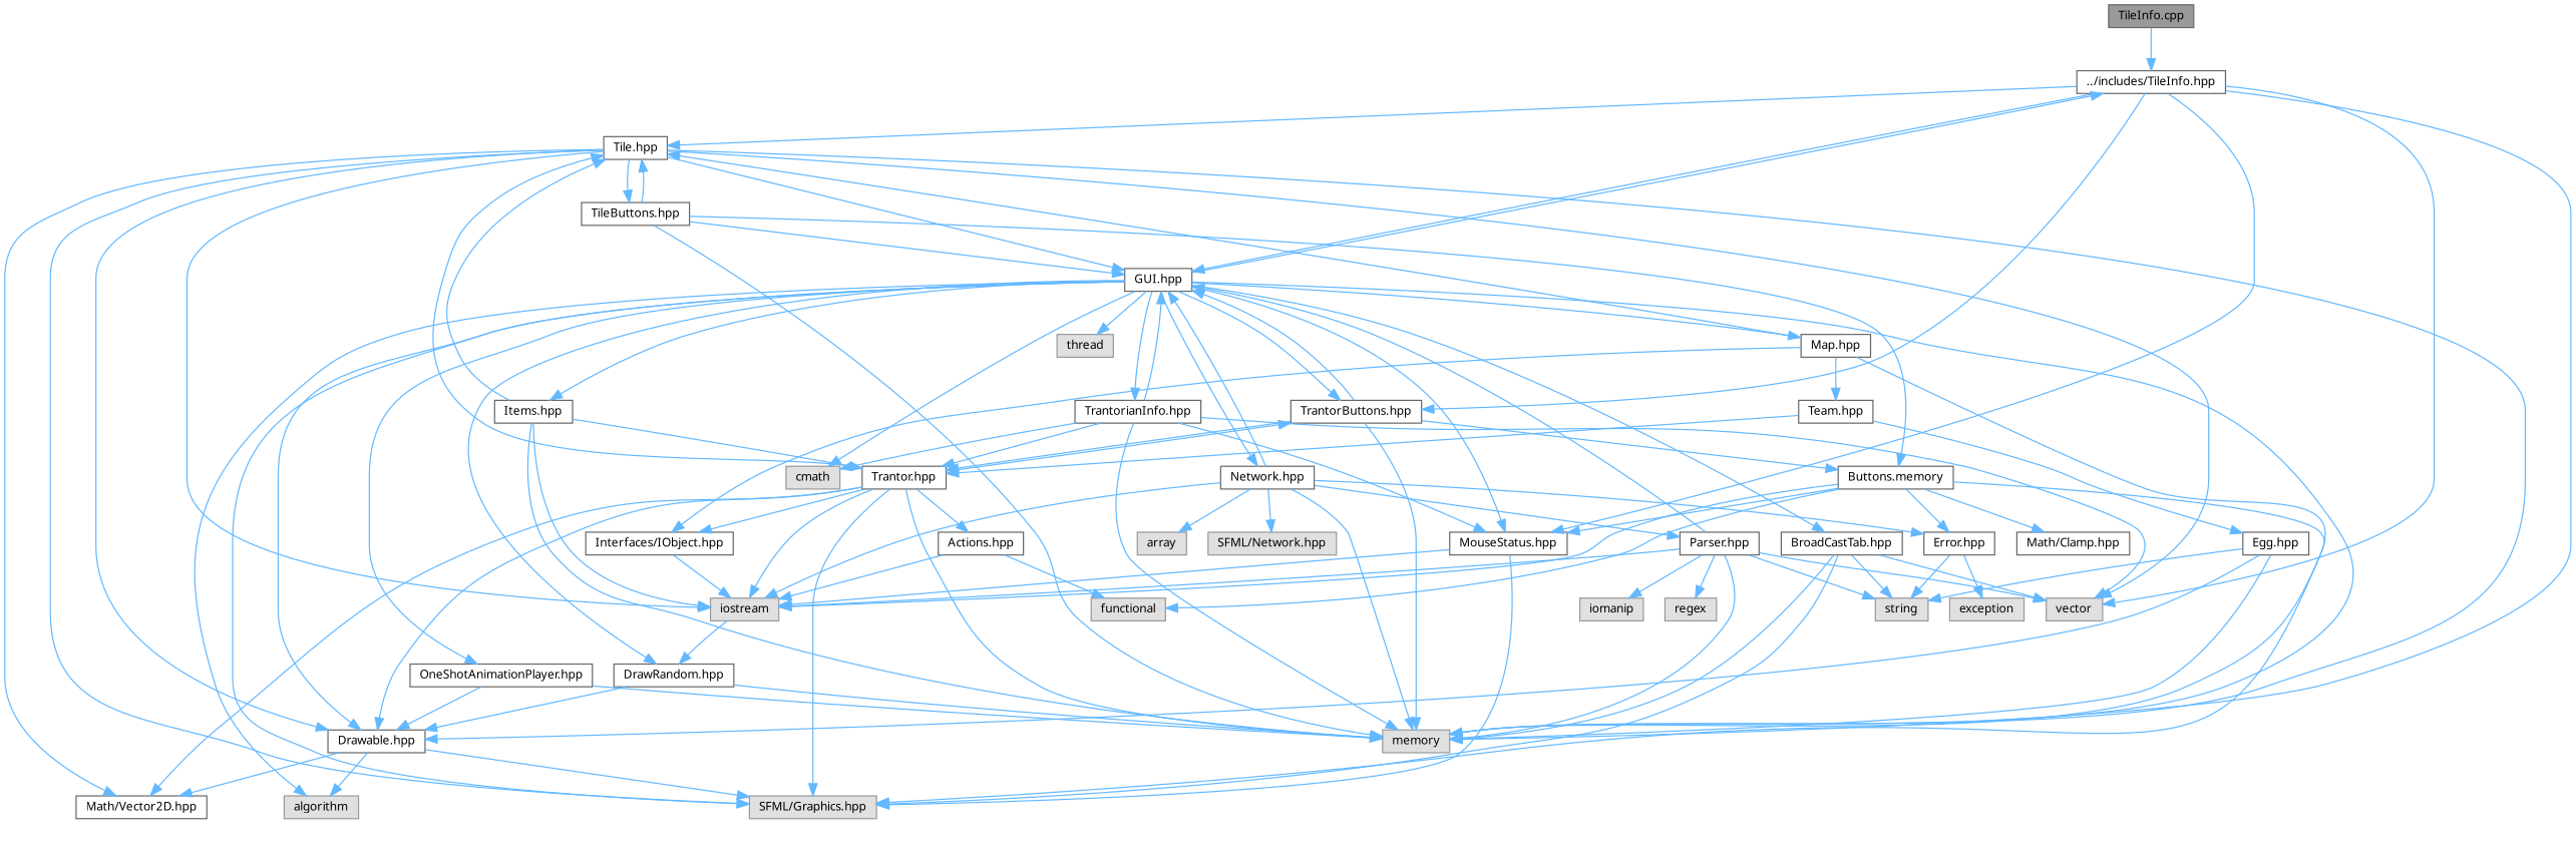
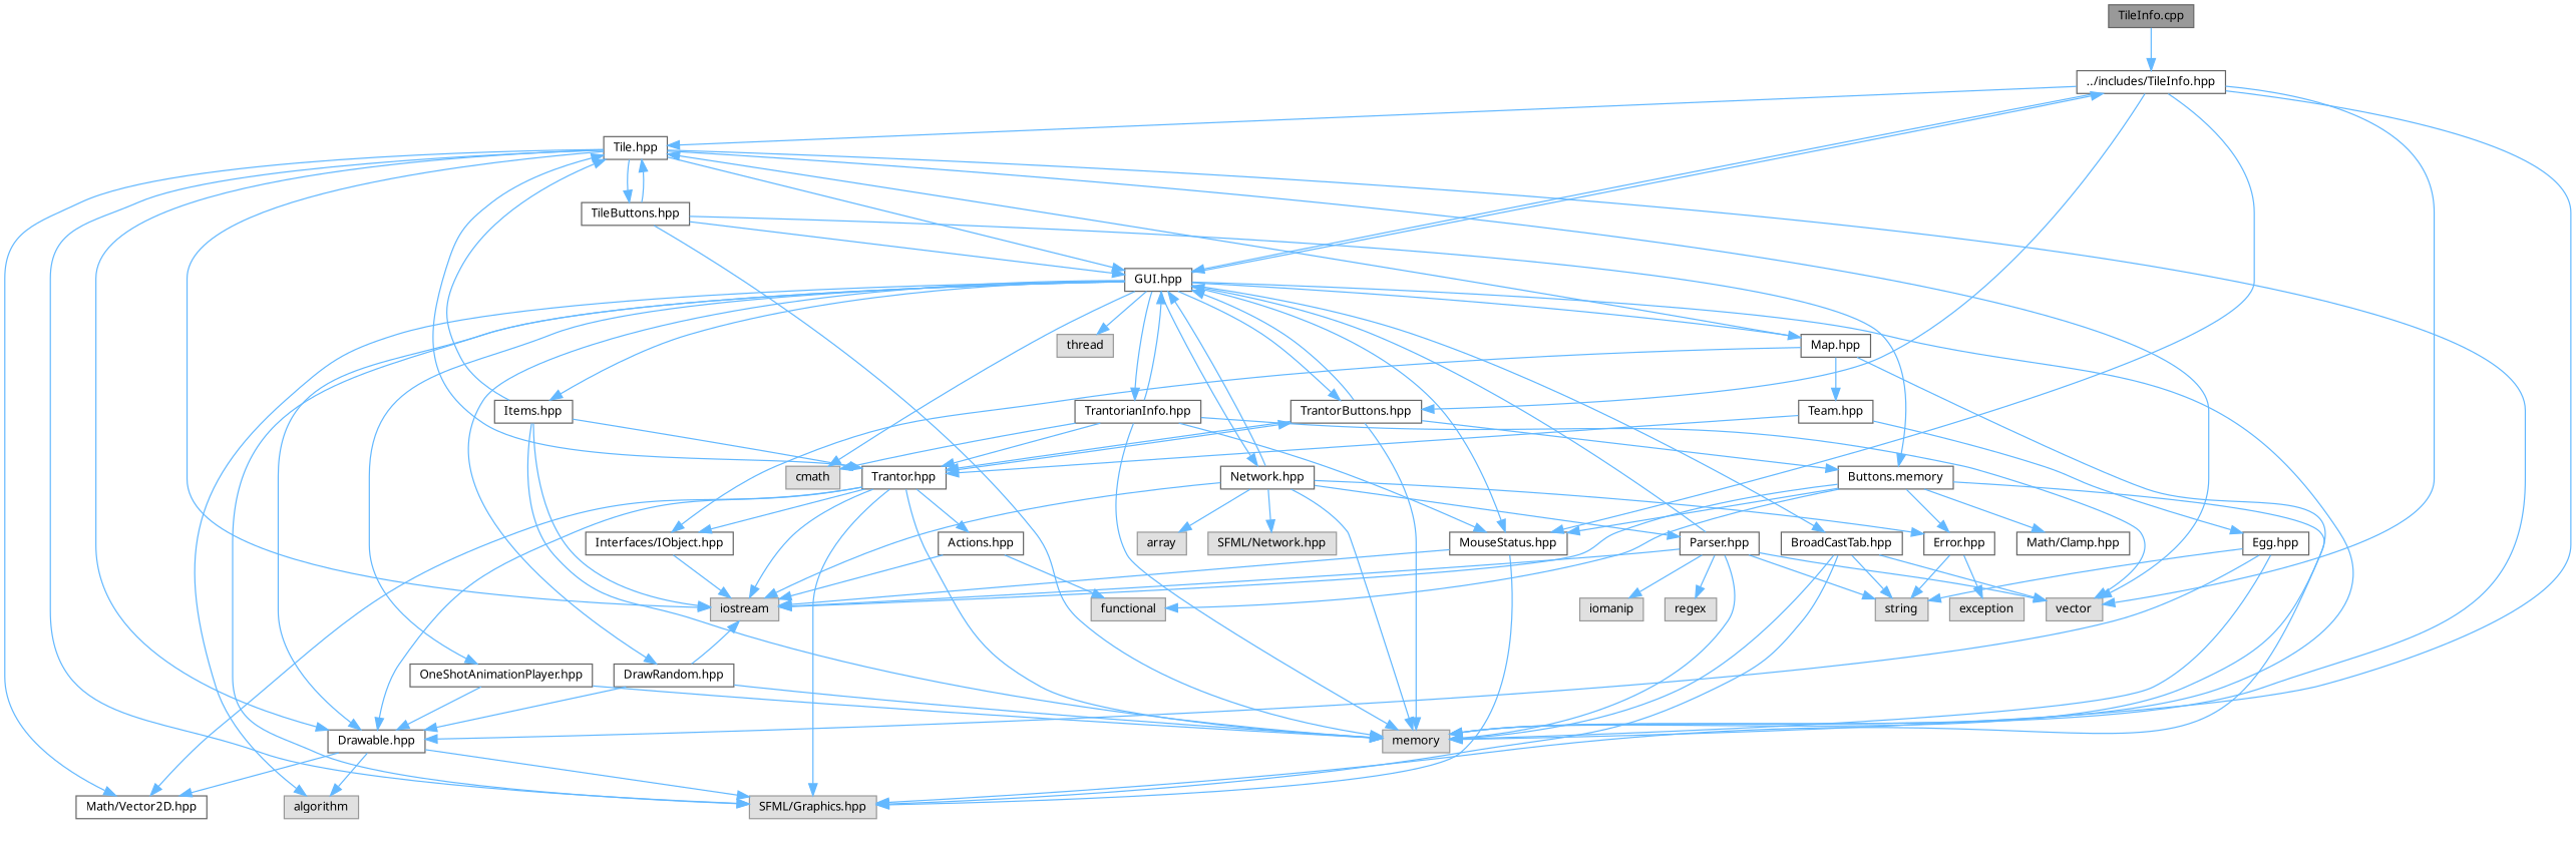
  digraph {
    fontname="Noto Sans"
    node [color=grey40 fillcolor=white fontname="Noto Sans" fontsize=10 shape=box style=filled]
    edge [color=steelblue1 fontname="Noto Sans" fontsize=10 labelfontname=Helvetica labelfontsize=10 style=solid]
    n1 [color=gray40 fillcolor=grey60 fontcolor=black height=0.2 label="TileInfo.cpp" width=0.4]
    n2 [height=0.2 label="../includes/TileInfo.hpp" width=0.4]
    n3 [height=0.2 label="Tile.hpp" width=0.4]
    n4 [color=grey60 fillcolor="#E0E0E0" height=0.2 label=vector width=0.4]
    n5 [color=grey60 fillcolor="#E0E0E0" height=0.2 label=memory width=0.4]
    n6 [height=0.2 label="GUI.hpp" width=0.4]
    n7 [height=0.2 label="MouseStatus.hpp" width=0.4]
    n8 [height=0.2 label="TrantorButtons.hpp" width=0.4]
    n9 [color=grey60 fillcolor="#E0E0E0" height=0.2 label=iostream width=0.4]
    n10 [color=grey60 fillcolor="#E0E0E0" height=0.2 label="SFML/Graphics.hpp" width=0.4]
    n11 [height=0.2 label="Math/Vector2D.hpp" width=0.4]
    n12 [height=0.2 label="Drawable.hpp" width=0.4]
    n13 [height=0.2 label="TileButtons.hpp" width=0.4]
    n14 [color=grey60 fillcolor="#E0E0E0" height=0.2 label=thread width=0.4]
    n15 [color=grey60 fillcolor="#E0E0E0" height=0.2 label=algorithm width=0.4]
    n16 [height=0.2 label="Network.hpp" width=0.4]
    n17 [height=0.2 label="Items.hpp" width=0.4]
    n18 [height=0.2 label="Map.hpp" width=0.4]
    n19 [height=0.2 label="TrantorianInfo.hpp" width=0.4]
    n20 [color=grey60 fillcolor="#E0E0E0" height=0.2 label=cmath width=0.4]
    n21 [height=0.2 label="DrawRandom.hpp" width=0.4]
    n22 [height=0.2 label="BroadCastTab.hpp" width=0.4]
    n23 [height=0.2 label="OneShotAnimationPlayer.hpp" width=0.4]
    n24 [height=0.2 label="Trantor.hpp" width=0.4]
    n25 [height=0.2 label="Buttons.memory" width=0.4]
    n26 [color=grey60 fillcolor="#E0E0E0" height=0.2 label=array width=0.4]
    n27 [height=0.2 label="Error.hpp" width=0.4]
    n28 [height=0.2 label="Parser.hpp" width=0.4]
    n29 [color=grey60 fillcolor="#E0E0E0" height=0.2 label="SFML/Network.hpp" width=0.4]
    n30 [height=0.2 label="Interfaces/IObject.hpp" width=0.4]
    n31 [height=0.2 label="Team.hpp" width=0.4]
    n32 [color=grey60 fillcolor="#E0E0E0" height=0.2 label=string width=0.4]
    n33 [color=grey60 fillcolor="#E0E0E0" height=0.2 label=exception width=0.4]
    n34 [color=grey60 fillcolor="#E0E0E0" height=0.2 label=iomanip width=0.4]
    n35 [color=grey60 fillcolor="#E0E0E0" height=0.2 label=regex width=0.4]
    n36 [height=0.2 label="Egg.hpp" width=0.4]
    n37 [height=0.2 label="Actions.hpp" width=0.4]
    n38 [color=grey60 fillcolor="#E0E0E0" height=0.2 label=functional width=0.4]
    n39 [height=0.2 label="Math/Clamp.hpp" width=0.4]
    n1 -> n2
    n2 -> n3
    n2 -> n4
    n2 -> n5
    n2 -> n6
    n2 -> n7
    n2 -> n8
    n3 -> n4
    n3 -> n5
    n3 -> n6
    n3 -> n9
    n3 -> n10
    n3 -> n11
    n3 -> n12
    n3 -> n13
    n6 -> n2
    n6 -> n5
    n6 -> n7
    n6 -> n8
    n6 -> n10
    n6 -> n12
    n6 -> n14
    n6 -> n15
    n6 -> n16
    n6 -> n17
    n6 -> n18
    n6 -> n19
    n6 -> n20
    n6 -> n21
    n6 -> n22
    n6 -> n23
    n7 -> n9
    n7 -> n10
    n8 -> n5
    n8 -> n6
    n8 -> n24
    n8 -> n25
    n12 -> n10
    n12 -> n11
    n12 -> n15
    n13 -> n3
    n13 -> n5
    n13 -> n6
    n13 -> n25
    n16 -> n5
    n16 -> n6
    n16 -> n9
    n16 -> n26
    n16 -> n27
    n16 -> n28
    n16 -> n29
    n17 -> n3
    n17 -> n5
    n17 -> n9
    n17 -> n24
    n18 -> n3
    n18 -> n5
    n18 -> n30
    n18 -> n31
    n19 -> n4
    n19 -> n5
    n19 -> n6
    n19 -> n7
    n19 -> n20
    n19 -> n24
    n21 -> n5
-   n9 -> n21
+   n21 -> n9
    n21 -> n12
    n22 -> n4
    n22 -> n5
    n22 -> n10
    n22 -> n32
    n23 -> n5
    n23 -> n12
    n24 -> n3
    n24 -> n5
    n24 -> n8
    n24 -> n9
    n24 -> n10
    n24 -> n11
    n24 -> n12
    n24 -> n30
    n24 -> n37
    n25 -> n7
    n25 -> n9
    n25 -> n10
    n25 -> n27
    n25 -> n38
    n25 -> n39
    n27 -> n32
    n27 -> n33
    n28 -> n4
    n28 -> n5
    n28 -> n6
    n28 -> n9
    n28 -> n32
    n28 -> n34
    n28 -> n35
    n30 -> n9
    n31 -> n24
    n31 -> n36
    n36 -> n5
    n36 -> n12
    n36 -> n32
    n37 -> n9
    n37 -> n38
  }
